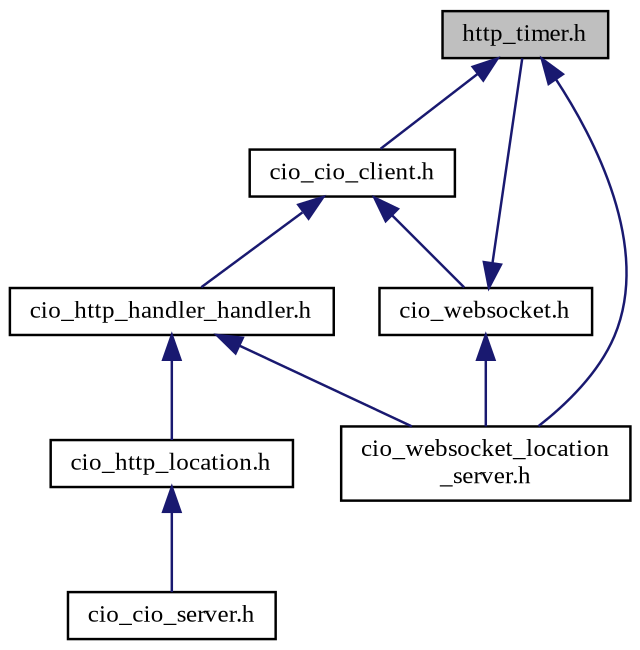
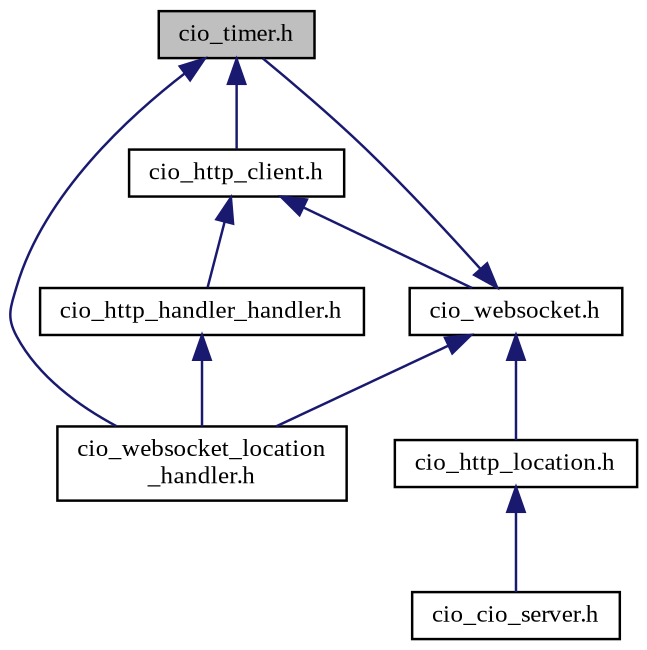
  digraph {
    fontname="Liberation Serif"
    node [color=black fillcolor=white fontname="Liberation Serif" fontsize=10 shape=record style=filled]
    edge [color=midnightblue dir=back fontname="Liberation Serif" fontsize=10 labelfontname=Helvetica labelfontsize=10 style=solid]
-   n1 [fillcolor=grey75 fontcolor=black height=0.2 label="http_timer.h" width=0.4]
-   n2 [height=0.2 label="cio_cio_client.h" width=0.4]
-   n3 [height=0.2 label="cio_websocket_location\l_server.h" width=0.4]
+   n1 [fillcolor=grey75 fontcolor=black height=0.2 label="cio_timer.h" width=0.4]
+   n2 [height=0.2 label="cio_http_client.h" width=0.4]
+   n3 [height=0.2 label="cio_websocket_location\l_handler.h" width=0.4]
    n4 [height=0.2 label="cio_websocket.h" width=0.4]
    n5 [height=0.2 label="cio_http_handler_handler.h" width=0.4]
    n6 [height=0.2 label="cio_http_location.h" width=0.4]
    n7 [height=0.2 label="cio_cio_server.h" width=0.4]
    n1 -> n2
    n1 -> n3
    n2 -> n4
    n2 -> n5
    n4 -> n1
    n4 -> n3
    n5 -> n3
-   n5 -> n6
+   n4 -> n6
    n6 -> n7
  }
